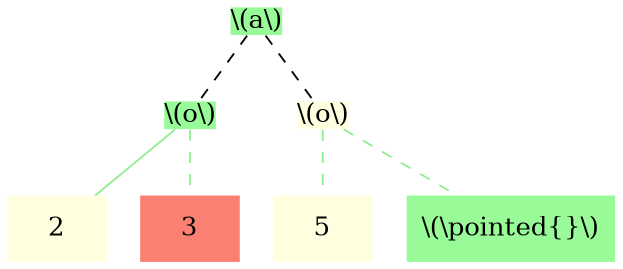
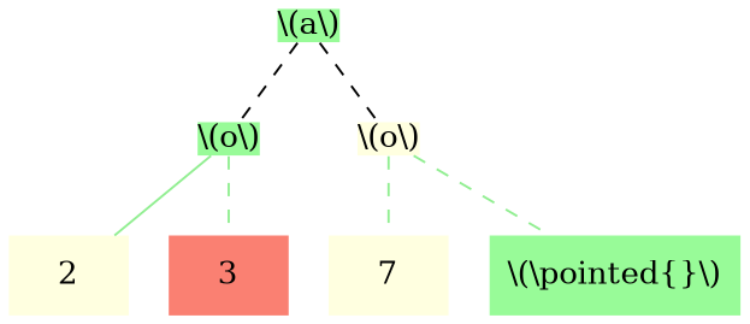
  graph {
    fontname="DejaVu Serif"
    node [shape=none style=filled fillcolor=palegreen color=deeppink fontname="DejaVu Serif"]
    edge [style=dashed fontname="DejaVu Serif" color=lightgreen]
    n1 [label="\\(a\\)" shape=plain color=darkgreen]
    n2 [label="\\(o\\)" shape=plain]
    n3 [label="\\(o\\)" shape=plain fillcolor=lightyellow]
    2 [fillcolor=lightyellow color=darkorange]
    3 [fillcolor=salmon]
-   5 [fillcolor=lightyellow color=darkgreen]
+   5 [fillcolor=lightyellow color=darkgreen label=7]
    n7 [label="\\(\\pointed{}\\)"]
    n1 -- n2 [color=""]
    n1 -- n3 [color=""]
    n2 -- 2 [style=solid]
    n2 -- 3
    n3 -- 5
    n3 -- n7
  }
